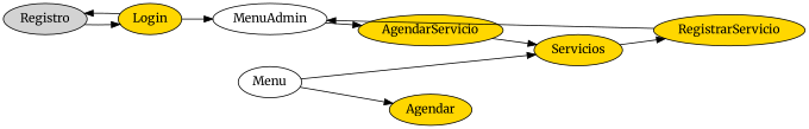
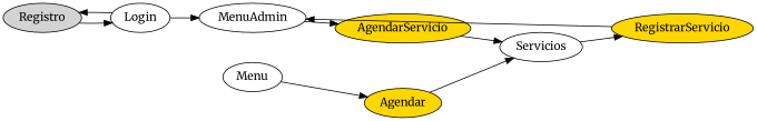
  digraph {
    fontname=Merriweather
    rankdir=LR
    splines=FALSE
    node [fillcolor=gold fontname=Merriweather style=filled]
    edge [fontname=Merriweather]
    Registro [fillcolor=lightgrey]
-   Login
+   Login [fillcolor=white]
    MenuAdmin [fillcolor=white]
    Menu [fillcolor=white]
-   Servicios
+   Servicios [fillcolor=white]
    Agendar
    AgendarServicio
    RegistrarServicio
    Registro -> Login
    Login -> Registro
    Login -> MenuAdmin
    MenuAdmin -> AgendarServicio
-   Menu -> Servicios
+   Agendar -> Servicios
    Menu -> Agendar
    Servicios -> RegistrarServicio
    AgendarServicio -> Servicios
    RegistrarServicio -> MenuAdmin
  }
